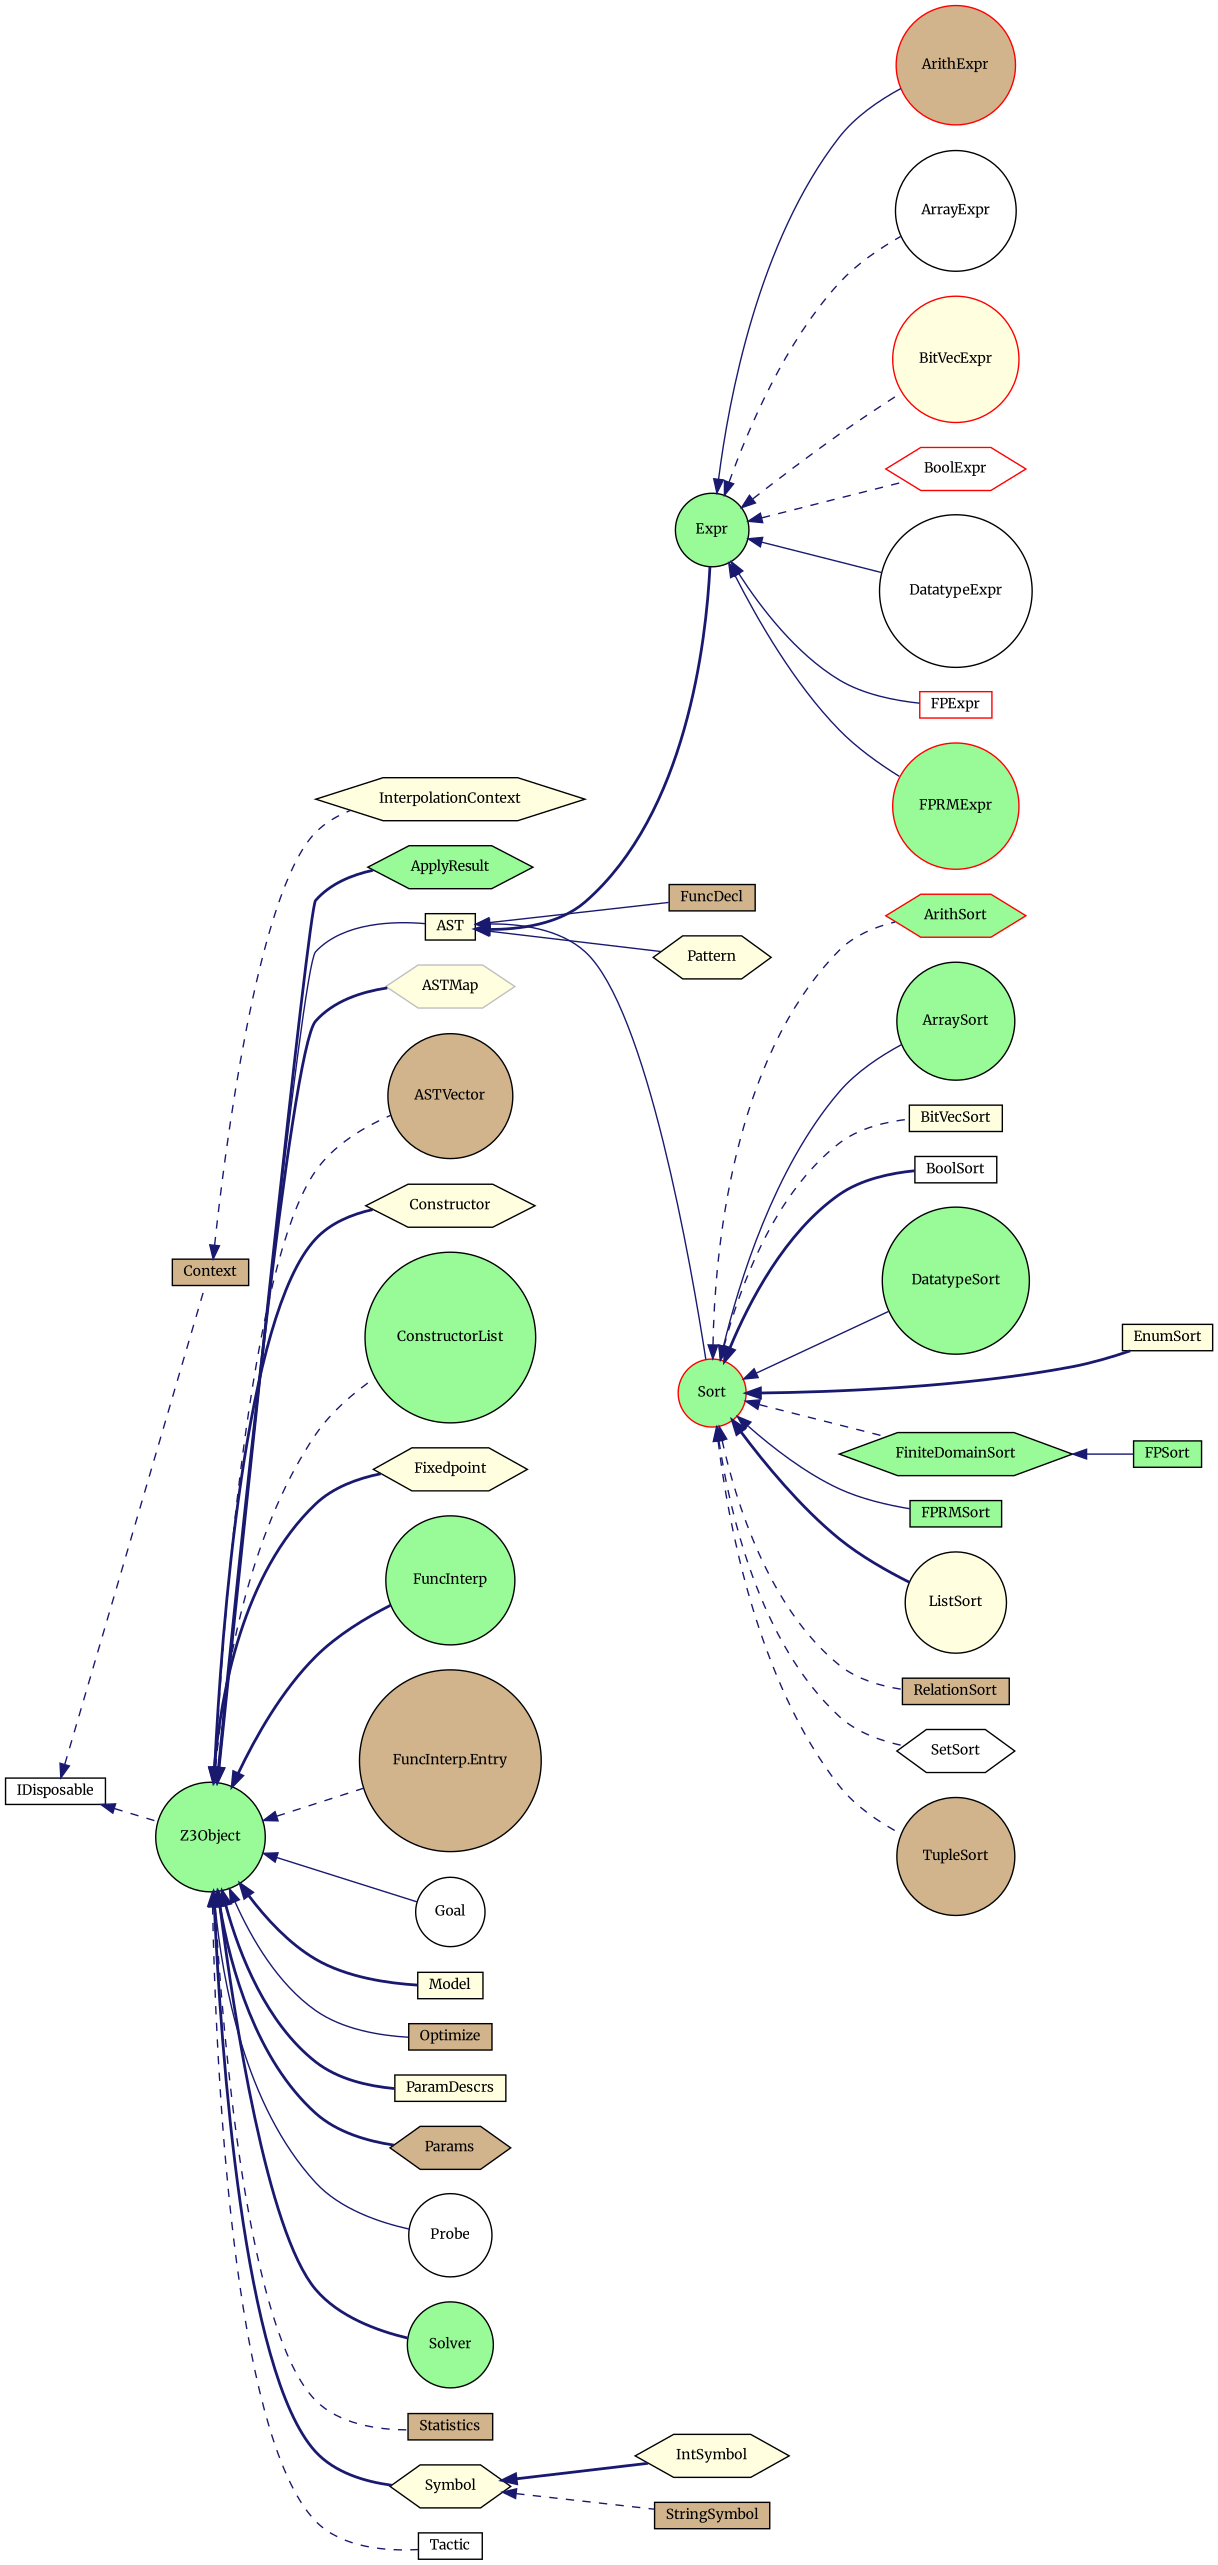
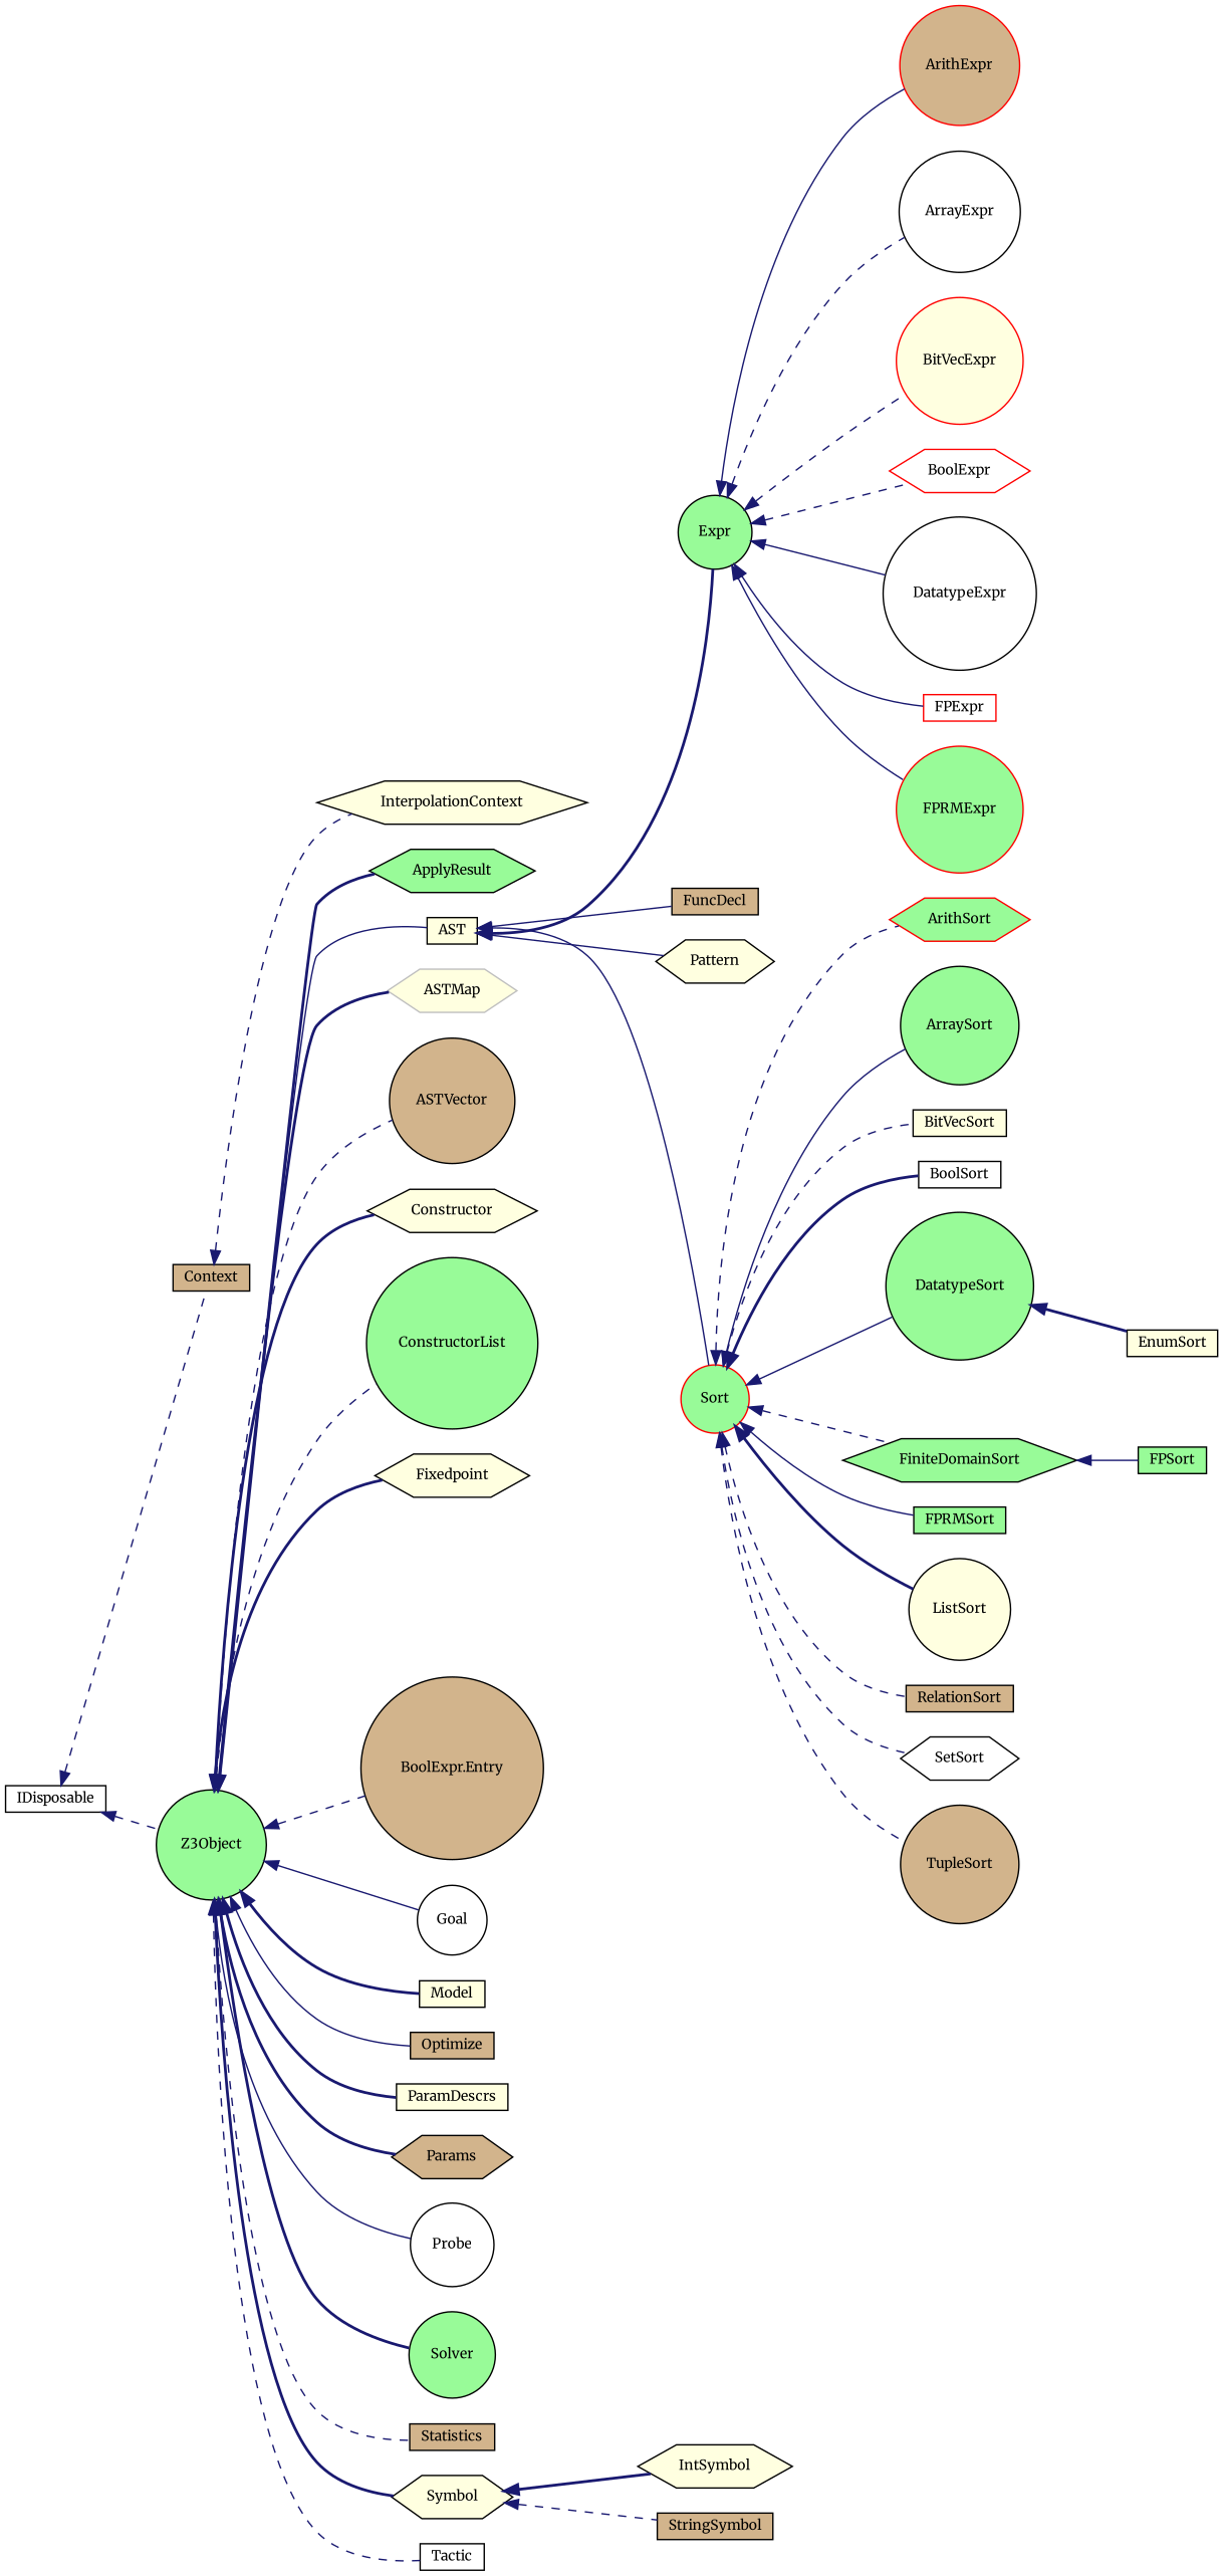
  digraph {
    fontname=Merriweather
    rankdir=LR
    node [color=black fillcolor=palegreen fontname=Merriweather fontsize=10 shape=circle style=filled]
    edge [color=midnightblue dir=back fontname=Merriweather fontsize=10 labelfontname=Helvetica labelfontsize=10 style=dashed]
    n1 [fillcolor=white fontcolor=black height=0.2 label=IDisposable shape=box width=0.4]
    n2 [fillcolor=tan height=0.2 label=Context shape=box width=0.4]
    n3 [height=0.2 label=Z3Object width=0.4]
    n4 [fillcolor=lightyellow height=0.2 label=InterpolationContext shape=hexagon width=0.4]
    n5 [height=0.2 label=ApplyResult shape=hexagon width=0.4]
    n6 [fillcolor=lightyellow height=0.2 label=AST shape=box width=0.4]
    n7 [color=grey75 fillcolor=lightyellow height=0.2 label=ASTMap shape=hexagon width=0.4]
    n8 [fillcolor=tan height=0.2 label=ASTVector width=0.4]
    n9 [fillcolor=lightyellow height=0.2 label=Constructor shape=hexagon width=0.4]
    n10 [height=0.2 label=ConstructorList width=0.4]
    n11 [fillcolor=lightyellow height=0.2 label=Fixedpoint shape=hexagon width=0.4]
-   n12 [height=0.2 label=FuncInterp width=0.4]
-   n13 [fillcolor=tan height=0.2 label="FuncInterp.Entry" width=0.4]
+   n13 [fillcolor=tan height=0.2 label="BoolExpr.Entry" width=0.4]
    n14 [fillcolor=white height=0.2 label=Goal width=0.4]
    n15 [fillcolor=lightyellow height=0.2 label=Model shape=box width=0.4]
    n16 [fillcolor=tan height=0.2 label=Optimize shape=box width=0.4]
    n17 [fillcolor=lightyellow height=0.2 label=ParamDescrs shape=box width=0.4]
    n18 [fillcolor=tan height=0.2 label=Params shape=hexagon width=0.4]
    n19 [fillcolor=white height=0.2 label=Probe width=0.4]
    n20 [height=0.2 label=Solver width=0.4]
    n21 [fillcolor=tan height=0.2 label=Statistics shape=box width=0.4]
    n22 [fillcolor=lightyellow height=0.2 label=Symbol shape=hexagon width=0.4]
    n23 [fillcolor=white height=0.2 label=Tactic shape=box width=0.4]
    n24 [height=0.2 label=Expr width=0.4]
    n25 [fillcolor=tan height=0.2 label=FuncDecl shape=box width=0.4]
    n26 [fillcolor=lightyellow height=0.2 label=Pattern shape=hexagon width=0.4]
    n27 [color=red height=0.2 label=Sort width=0.4]
    n28 [fillcolor=lightyellow height=0.2 label=IntSymbol shape=hexagon width=0.4]
    n29 [fillcolor=tan height=0.2 label=StringSymbol shape=box width=0.4]
    n30 [color=red fillcolor=tan height=0.2 label=ArithExpr width=0.4]
    n31 [fillcolor=white height=0.2 label=ArrayExpr width=0.4]
    n32 [color=red fillcolor=lightyellow height=0.2 label=BitVecExpr width=0.4]
    n33 [color=red fillcolor=white height=0.2 label=BoolExpr shape=hexagon width=0.4]
    n34 [fillcolor=white height=0.2 label=DatatypeExpr width=0.4]
    n35 [color=red fillcolor=white height=0.2 label=FPExpr shape=box width=0.4]
    n36 [color=red height=0.2 label=FPRMExpr width=0.4]
    n37 [color=red height=0.2 label=ArithSort shape=hexagon width=0.4]
    n38 [height=0.2 label=ArraySort width=0.4]
    n39 [fillcolor=lightyellow height=0.2 label=BitVecSort shape=box width=0.4]
    n40 [fillcolor=white height=0.2 label=BoolSort shape=box width=0.4]
    n41 [height=0.2 label=DatatypeSort width=0.4]
    n42 [fillcolor=lightyellow height=0.2 label=EnumSort shape=box width=0.4]
    n43 [height=0.2 label=FiniteDomainSort shape=hexagon width=0.4]
    n44 [height=0.2 label=FPRMSort shape=box width=0.4]
    n45 [fillcolor=lightyellow height=0.2 label=ListSort width=0.4]
    n46 [fillcolor=tan height=0.2 label=RelationSort shape=box width=0.4]
    n47 [fillcolor=white height=0.2 label=SetSort shape=hexagon width=0.4]
    n48 [fillcolor=tan height=0.2 label=TupleSort width=0.4]
    n49 [height=0.2 label=FPSort shape=box width=0.4]
    n1 -> n2
    n1 -> n3
    n2 -> n4
    n3 -> n5 [style=bold]
    n3 -> n6 [style=solid]
    n3 -> n7 [style=bold]
    n3 -> n8
    n3 -> n9 [style=bold]
    n3 -> n10
    n3 -> n11 [style=bold]
-   n3 -> n12 [style=bold]
    n3 -> n13
    n3 -> n14 [style=solid]
    n3 -> n15 [style=bold]
    n3 -> n16 [style=solid]
    n3 -> n17 [style=bold]
    n3 -> n18 [style=bold]
    n3 -> n19 [style=solid]
    n3 -> n20 [style=bold]
    n3 -> n21
    n3 -> n22 [style=bold]
    n3 -> n23
    n6 -> n24 [style=bold]
    n6 -> n25 [style=solid]
    n6 -> n26 [style=solid]
    n6 -> n27 [style=solid]
    n22 -> n28 [style=bold]
    n22 -> n29
    n24 -> n30 [style=solid]
    n24 -> n31
    n24 -> n32
    n24 -> n33
    n24 -> n34 [style=solid]
    n24 -> n35 [style=solid]
    n24 -> n36 [style=solid]
    n27 -> n37
    n27 -> n38 [style=solid]
    n27 -> n39
    n27 -> n40 [style=bold]
    n27 -> n41 [style=solid]
-   n27 -> n42 [style=bold]
+   n41 -> n42 [style=bold]
    n27 -> n43
    n27 -> n44 [style=solid]
    n27 -> n45 [style=bold]
    n27 -> n46
    n27 -> n47
    n27 -> n48
    n43 -> n49 [style=solid]
  }
